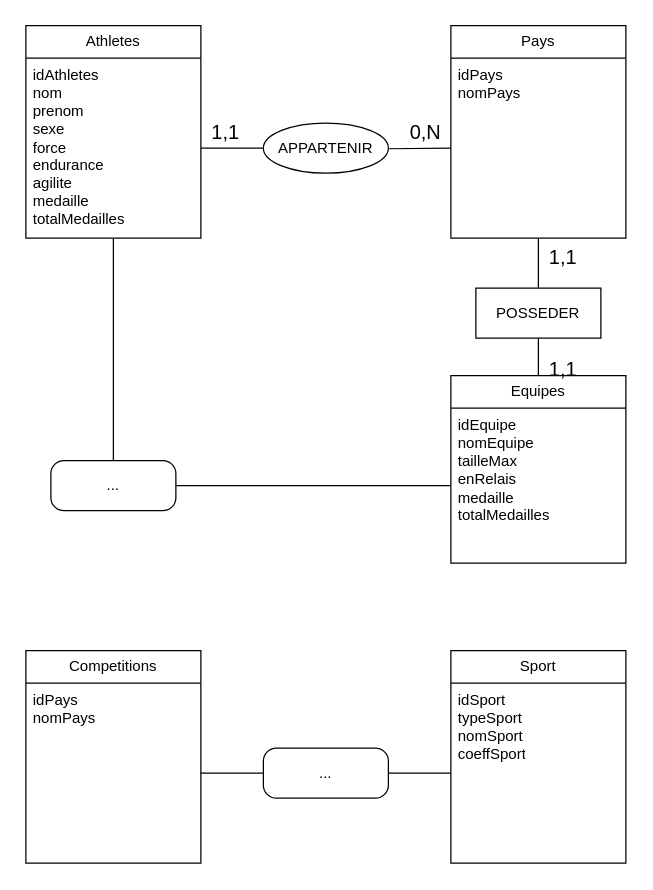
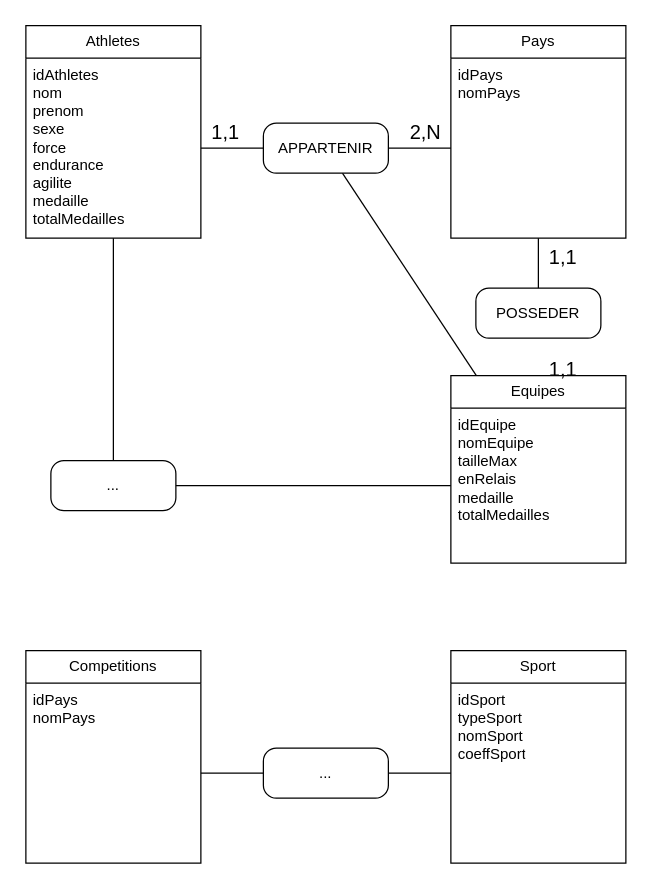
  <mxCell id="0" />
  <mxCell id="1" parent="0" />
  <mxCell id="2" value="Athletes" style="swimlane;fontStyle=0;childLayout=stackLayout;horizontal=1;startSize=26;fillColor=none;horizontalStack=0;resizeParent=1;resizeParentMax=0;resizeLast=0;collapsible=1;marginBottom=0;whiteSpace=wrap;html=1;" vertex="1" parent="1"><mxGeometry x="20" y="20" width="140" height="170" as="geometry" /></mxCell>
  <mxCell id="3" value="&lt;div&gt;idAthletes&lt;br&gt;&lt;/div&gt;&lt;div&gt;nom&lt;/div&gt;&lt;div&gt;prenom&lt;/div&gt;&lt;div&gt;sexe&lt;/div&gt;&lt;div&gt;force&lt;/div&gt;&lt;div&gt;endurance&lt;/div&gt;&lt;div&gt;agilite&lt;/div&gt;&lt;div&gt;medaille&lt;/div&gt;&lt;div&gt;totalMedailles&lt;br&gt;&lt;/div&gt;" style="text;strokeColor=none;fillColor=none;align=left;verticalAlign=top;spacingLeft=4;spacingRight=4;overflow=hidden;rotatable=0;points=[[0,0.5],[1,0.5]];portConstraint=eastwest;whiteSpace=wrap;html=1;" vertex="1" parent="2"><mxGeometry y="26" width="140" height="144" as="geometry" /></mxCell>
  <mxCell id="4" value="Pays" style="swimlane;fontStyle=0;childLayout=stackLayout;horizontal=1;startSize=26;fillColor=none;horizontalStack=0;resizeParent=1;resizeParentMax=0;resizeLast=0;collapsible=1;marginBottom=0;whiteSpace=wrap;html=1;" vertex="1" parent="1"><mxGeometry x="360" y="20" width="140" height="170" as="geometry" /></mxCell>
  <mxCell id="5" value="&lt;div&gt;idPays&lt;/div&gt;&lt;div&gt;nomPays&lt;/div&gt;" style="text;strokeColor=none;fillColor=none;align=left;verticalAlign=top;spacingLeft=4;spacingRight=4;overflow=hidden;rotatable=0;points=[[0,0.5],[1,0.5]];portConstraint=eastwest;whiteSpace=wrap;html=1;" vertex="1" parent="4"><mxGeometry y="26" width="140" height="144" as="geometry" /></mxCell>
  <mxCell id="6" value="" style="edgeStyle=none;curved=1;rounded=0;orthogonalLoop=1;jettySize=auto;html=1;fontSize=12;startSize=8;endSize=8;endArrow=none;endFill=0;" edge="1" parent="1" source="10" target="5"><mxGeometry relative="1" as="geometry" /></mxCell>
  <mxCell id="7" value="Equipes" style="swimlane;fontStyle=0;childLayout=stackLayout;horizontal=1;startSize=26;fillColor=none;horizontalStack=0;resizeParent=1;resizeParentMax=0;resizeLast=0;collapsible=1;marginBottom=0;whiteSpace=wrap;html=1;" vertex="1" parent="1"><mxGeometry x="360" y="300" width="140" height="150" as="geometry" /></mxCell>
  <mxCell id="8" value="&lt;div&gt;idEquipe&lt;br&gt;&lt;/div&gt;&lt;div&gt;nomEquipe&lt;/div&gt;&lt;div&gt;tailleMax&lt;/div&gt;&lt;div&gt;enRelais&lt;/div&gt;&lt;div&gt;medaille&lt;/div&gt;&lt;div&gt;totalMedailles&lt;br&gt;&lt;/div&gt;" style="text;strokeColor=none;fillColor=none;align=left;verticalAlign=top;spacingLeft=4;spacingRight=4;overflow=hidden;rotatable=0;points=[[0,0.5],[1,0.5]];portConstraint=eastwest;whiteSpace=wrap;html=1;" vertex="1" parent="7"><mxGeometry y="26" width="140" height="124" as="geometry" /></mxCell>
- <mxCell id="9" value="" style="edgeStyle=none;curved=1;rounded=0;orthogonalLoop=1;jettySize=auto;html=1;fontSize=12;startSize=8;endSize=8;endArrow=none;endFill=0;" edge="1" parent="1" source="7" target="10"><mxGeometry relative="1" as="geometry"><mxPoint x="430" y="300" as="sourcePoint" /><mxPoint x="430" y="170" as="targetPoint" /></mxGeometry></mxCell>
- <mxCell id="10" value="POSSEDER" style="whiteSpace=wrap;html=1;arcSize=26;rounded=0;" vertex="1" parent="1"><mxGeometry x="380" y="230" width="100" height="40" as="geometry" /></mxCell>
+ <mxCell id="9" value="" style="edgeStyle=none;curved=1;rounded=0;orthogonalLoop=1;jettySize=auto;html=1;fontSize=12;startSize=8;endSize=8;endArrow=none;endFill=0;" edge="1" parent="1" source="7" target="13"><mxGeometry relative="1" as="geometry"><mxPoint x="430" y="300" as="sourcePoint" /><mxPoint x="430" y="170" as="targetPoint" /></mxGeometry></mxCell>
+ <mxCell id="10" value="POSSEDER" style="rounded=1;whiteSpace=wrap;html=1;arcSize=26;" vertex="1" parent="1"><mxGeometry x="380" y="230" width="100" height="40" as="geometry" /></mxCell>
  <mxCell id="11" value="" style="edgeStyle=none;curved=1;rounded=0;orthogonalLoop=1;jettySize=auto;html=1;fontSize=12;startSize=8;endSize=8;endArrow=none;endFill=0;" edge="1" parent="1" source="13" target="3"><mxGeometry relative="1" as="geometry" /></mxCell>
  <mxCell id="12" value="" style="edgeStyle=none;curved=1;rounded=0;orthogonalLoop=1;jettySize=auto;html=1;fontSize=12;startSize=8;endSize=8;endArrow=none;endFill=0;" edge="1" parent="1" source="13" target="5"><mxGeometry relative="1" as="geometry" /></mxCell>
- <mxCell id="13" value="APPARTENIR" style="ellipse;whiteSpace=wrap;html=1;arcSize=26;" vertex="1" parent="1"><mxGeometry x="210" y="98" width="100" height="40" as="geometry" /></mxCell>
+ <mxCell id="13" value="APPARTENIR" style="rounded=1;whiteSpace=wrap;html=1;arcSize=26;" vertex="1" parent="1"><mxGeometry x="210" y="98" width="100" height="40" as="geometry" /></mxCell>
  <mxCell id="14" style="edgeStyle=none;curved=1;rounded=0;orthogonalLoop=1;jettySize=auto;html=1;exitX=0.5;exitY=0;exitDx=0;exitDy=0;fontSize=12;startSize=8;endSize=8;endArrow=none;endFill=0;" edge="1" parent="1" source="15" target="2"><mxGeometry relative="1" as="geometry" /></mxCell>
  <mxCell id="15" value="..." style="rounded=1;whiteSpace=wrap;html=1;arcSize=26;" vertex="1" parent="1"><mxGeometry x="40" y="368" width="100" height="40" as="geometry" /></mxCell>
  <mxCell id="16" value="" style="endArrow=none;html=1;rounded=0;fontSize=12;startSize=8;endSize=8;curved=1;entryX=0;entryY=0.5;entryDx=0;entryDy=0;" edge="1" parent="1" source="15" target="8"><mxGeometry width="50" height="50" relative="1" as="geometry"><mxPoint x="140" y="390" as="sourcePoint" /><mxPoint x="210.711" y="340" as="targetPoint" /></mxGeometry></mxCell>
- <mxCell id="17" value="0,N" style="text;html=1;align=center;verticalAlign=middle;whiteSpace=wrap;rounded=0;fontSize=16;" vertex="1" parent="1"><mxGeometry x="310" y="90" width="60" height="30" as="geometry" /></mxCell>
+ <mxCell id="17" value="2,N" style="text;html=1;align=center;verticalAlign=middle;whiteSpace=wrap;rounded=0;fontSize=16;" vertex="1" parent="1"><mxGeometry x="310" y="90" width="60" height="30" as="geometry" /></mxCell>
  <mxCell id="18" value="1,1" style="text;html=1;align=center;verticalAlign=middle;whiteSpace=wrap;rounded=0;fontSize=16;" vertex="1" parent="1"><mxGeometry x="150" y="90" width="60" height="30" as="geometry" /></mxCell>
  <mxCell id="19" value="1,1" style="text;html=1;align=center;verticalAlign=middle;whiteSpace=wrap;rounded=0;fontSize=16;" vertex="1" parent="1"><mxGeometry x="420" y="190" width="60" height="30" as="geometry" /></mxCell>
  <mxCell id="20" value="1,1" style="text;html=1;align=center;verticalAlign=middle;whiteSpace=wrap;rounded=0;fontSize=16;" vertex="1" parent="1"><mxGeometry x="420" y="280" width="60" height="30" as="geometry" /></mxCell>
  <mxCell id="21" value="Competitions" style="swimlane;fontStyle=0;childLayout=stackLayout;horizontal=1;startSize=26;fillColor=none;horizontalStack=0;resizeParent=1;resizeParentMax=0;resizeLast=0;collapsible=1;marginBottom=0;whiteSpace=wrap;html=1;" vertex="1" parent="1"><mxGeometry x="20" y="520" width="140" height="170" as="geometry" /></mxCell>
  <mxCell id="22" value="&lt;div&gt;idPays&lt;/div&gt;&lt;div&gt;nomPays&lt;/div&gt;" style="text;strokeColor=none;fillColor=none;align=left;verticalAlign=top;spacingLeft=4;spacingRight=4;overflow=hidden;rotatable=0;points=[[0,0.5],[1,0.5]];portConstraint=eastwest;whiteSpace=wrap;html=1;" vertex="1" parent="21"><mxGeometry y="26" width="140" height="144" as="geometry" /></mxCell>
  <mxCell id="23" value="Sport" style="swimlane;fontStyle=0;childLayout=stackLayout;horizontal=1;startSize=26;fillColor=none;horizontalStack=0;resizeParent=1;resizeParentMax=0;resizeLast=0;collapsible=1;marginBottom=0;whiteSpace=wrap;html=1;" vertex="1" parent="1"><mxGeometry x="360" y="520" width="140" height="170" as="geometry" /></mxCell>
  <mxCell id="24" value="&lt;div&gt;idSport&lt;/div&gt;&lt;div&gt;typeSport&lt;/div&gt;&lt;div&gt;nomSport&lt;/div&gt;&lt;div&gt;coeffSport&lt;/div&gt;" style="text;strokeColor=none;fillColor=none;align=left;verticalAlign=top;spacingLeft=4;spacingRight=4;overflow=hidden;rotatable=0;points=[[0,0.5],[1,0.5]];portConstraint=eastwest;whiteSpace=wrap;html=1;" vertex="1" parent="23"><mxGeometry y="26" width="140" height="144" as="geometry" /></mxCell>
  <mxCell id="25" style="edgeStyle=none;curved=1;rounded=0;orthogonalLoop=1;jettySize=auto;html=1;exitX=1;exitY=0.5;exitDx=0;exitDy=0;entryX=0;entryY=0.5;entryDx=0;entryDy=0;fontSize=12;startSize=8;endSize=8;endArrow=none;endFill=0;" edge="1" parent="1" source="26" target="24"><mxGeometry relative="1" as="geometry" /></mxCell>
  <mxCell id="26" value="..." style="rounded=1;whiteSpace=wrap;html=1;arcSize=26;" vertex="1" parent="1"><mxGeometry x="210" y="598" width="100" height="40" as="geometry" /></mxCell>
  <mxCell id="27" style="edgeStyle=none;curved=1;rounded=0;orthogonalLoop=1;jettySize=auto;html=1;exitX=1;exitY=0.5;exitDx=0;exitDy=0;entryX=0;entryY=0.5;entryDx=0;entryDy=0;fontSize=12;startSize=8;endSize=8;endArrow=none;endFill=0;" edge="1" parent="1" source="22" target="26"><mxGeometry relative="1" as="geometry" /></mxCell>
